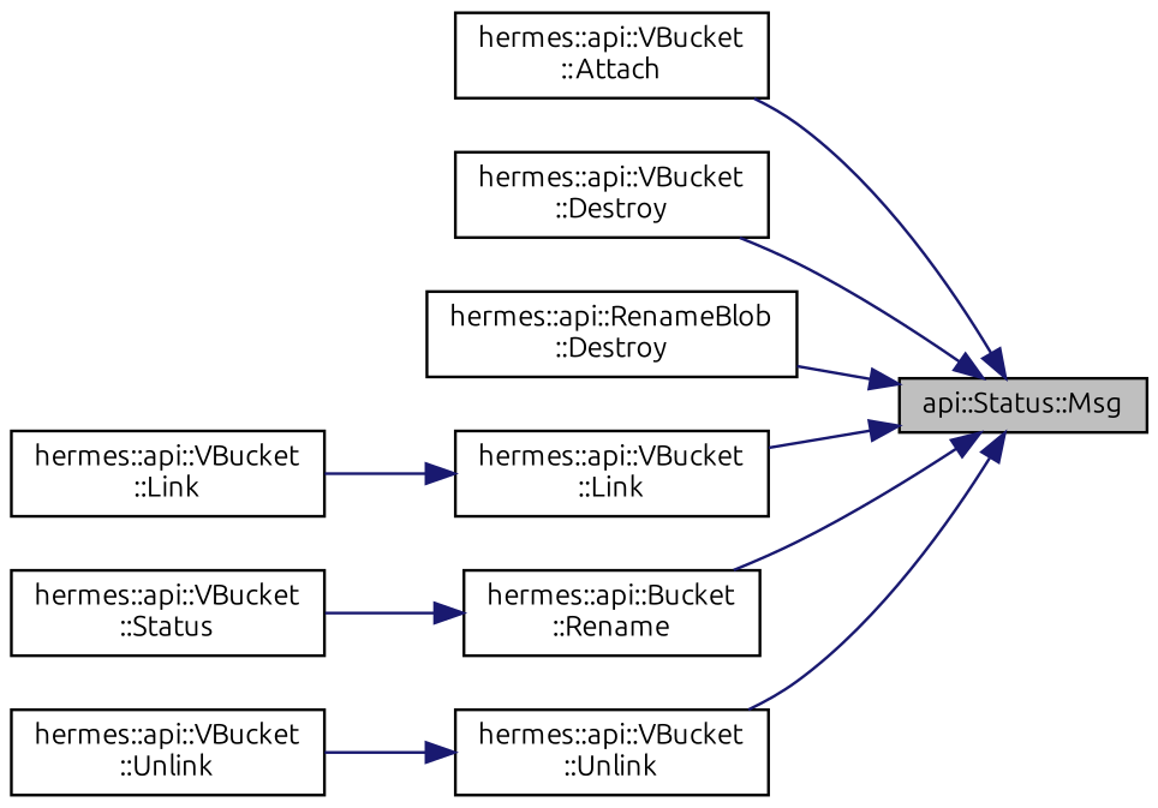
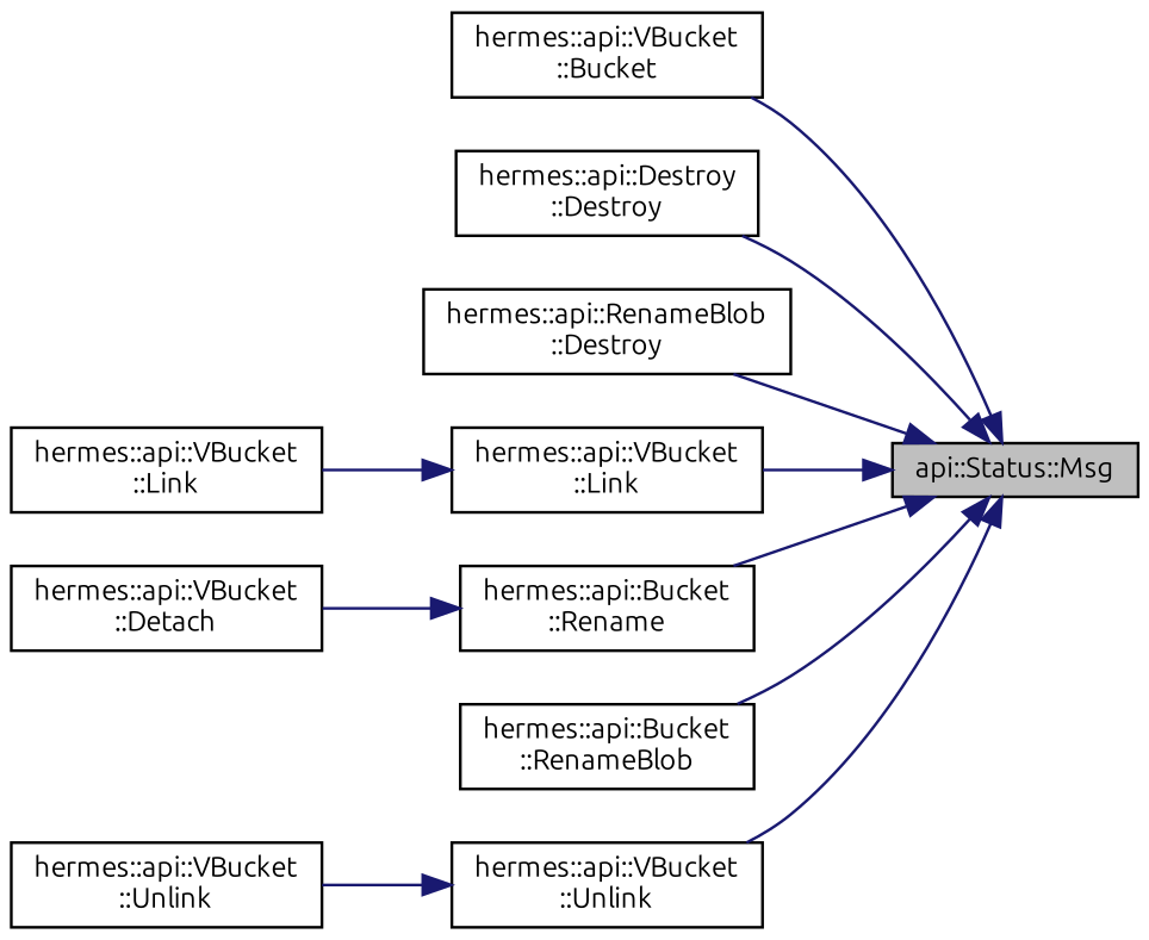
  digraph {
    fontname=Ubuntu
    rankdir=RL
    node [color=black fillcolor=white fontname=Ubuntu fontsize=10 shape=record style=filled]
    edge [color=midnightblue dir=back fontname=Ubuntu fontsize=10 labelfontname=Helvetica labelfontsize=10 style=solid]
    n1 [fillcolor=grey75 fontcolor=black height=0.2 label="api::Status::Msg" width=0.4]
-   n2 [height=0.2 label="hermes::api::VBucket\l::Attach" width=0.4]
-   n3 [height=0.2 label="hermes::api::VBucket\l::Destroy" width=0.4]
+   n2 [height=0.2 label="hermes::api::VBucket\l::Bucket" width=0.4]
+   n3 [height=0.2 label="hermes::api::Destroy\l::Destroy" width=0.4]
    n4 [height=0.2 label="hermes::api::RenameBlob\l::Destroy" width=0.4]
    n5 [height=0.2 label="hermes::api::VBucket\l::Link" width=0.4]
    n6 [height=0.2 label="hermes::api::Bucket\l::Rename" width=0.4]
+   n7 [height=0.2 label="hermes::api::Bucket\l::RenameBlob" width=0.4]
    n8 [height=0.2 label="hermes::api::VBucket\l::Unlink" width=0.4]
-   n9 [height=0.2 label="hermes::api::VBucket\l::Status" width=0.4]
+   n9 [height=0.2 label="hermes::api::VBucket\l::Detach" width=0.4]
    n10 [height=0.2 label="hermes::api::VBucket\l::Link" width=0.4]
    n11 [height=0.2 label="hermes::api::VBucket\l::Unlink" width=0.4]
    n1 -> n2
    n1 -> n3
    n1 -> n4
    n1 -> n5
    n1 -> n6
+   n1 -> n7
    n1 -> n8
    n5 -> n10
    n6 -> n9
    n8 -> n11
  }
